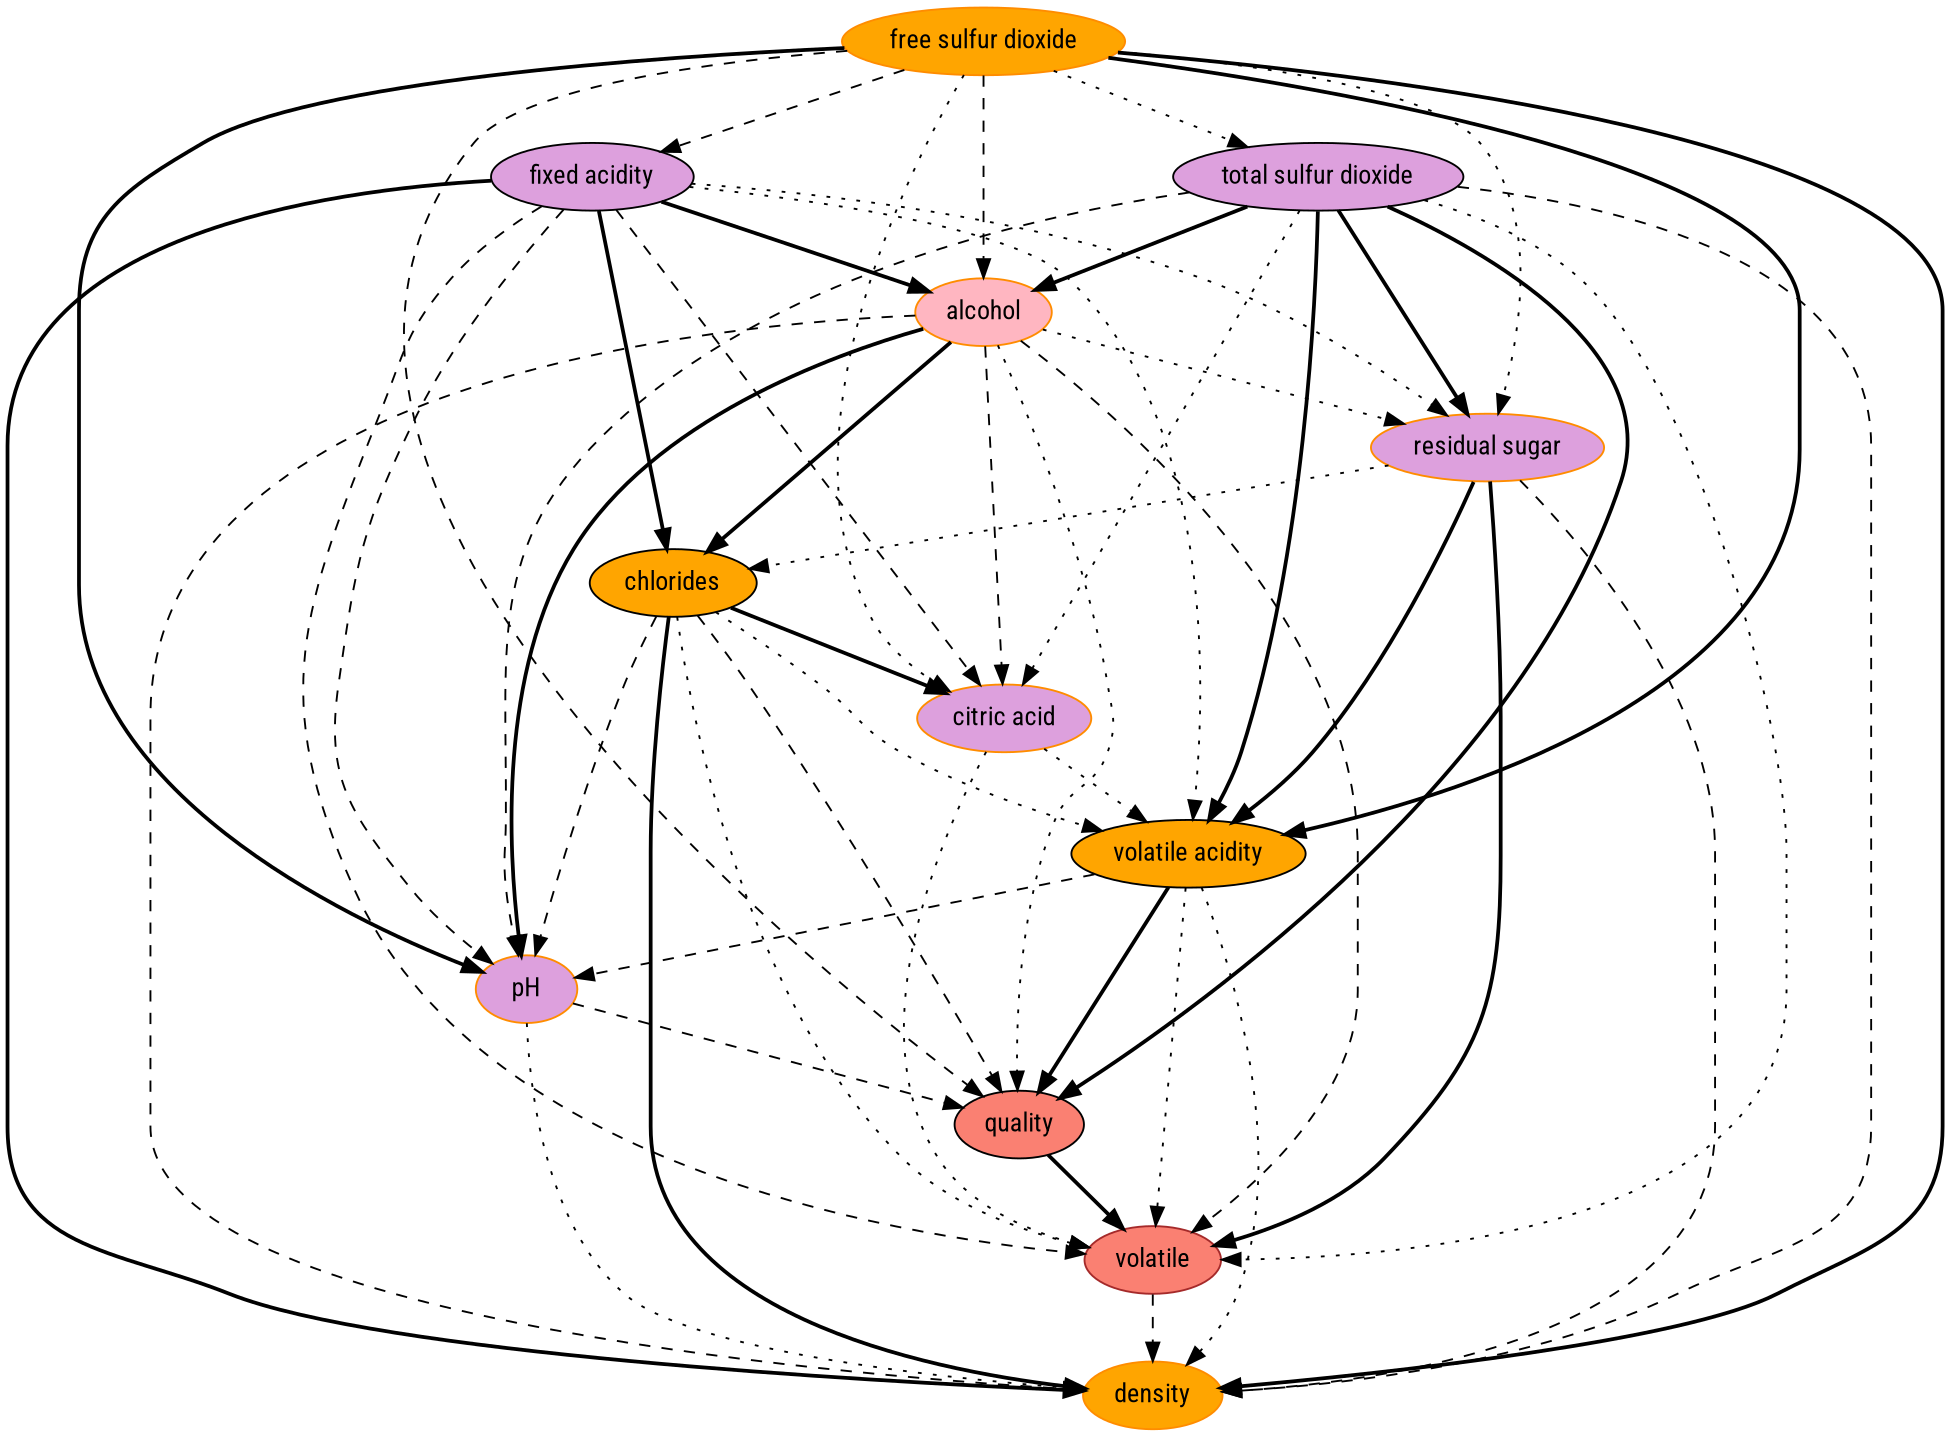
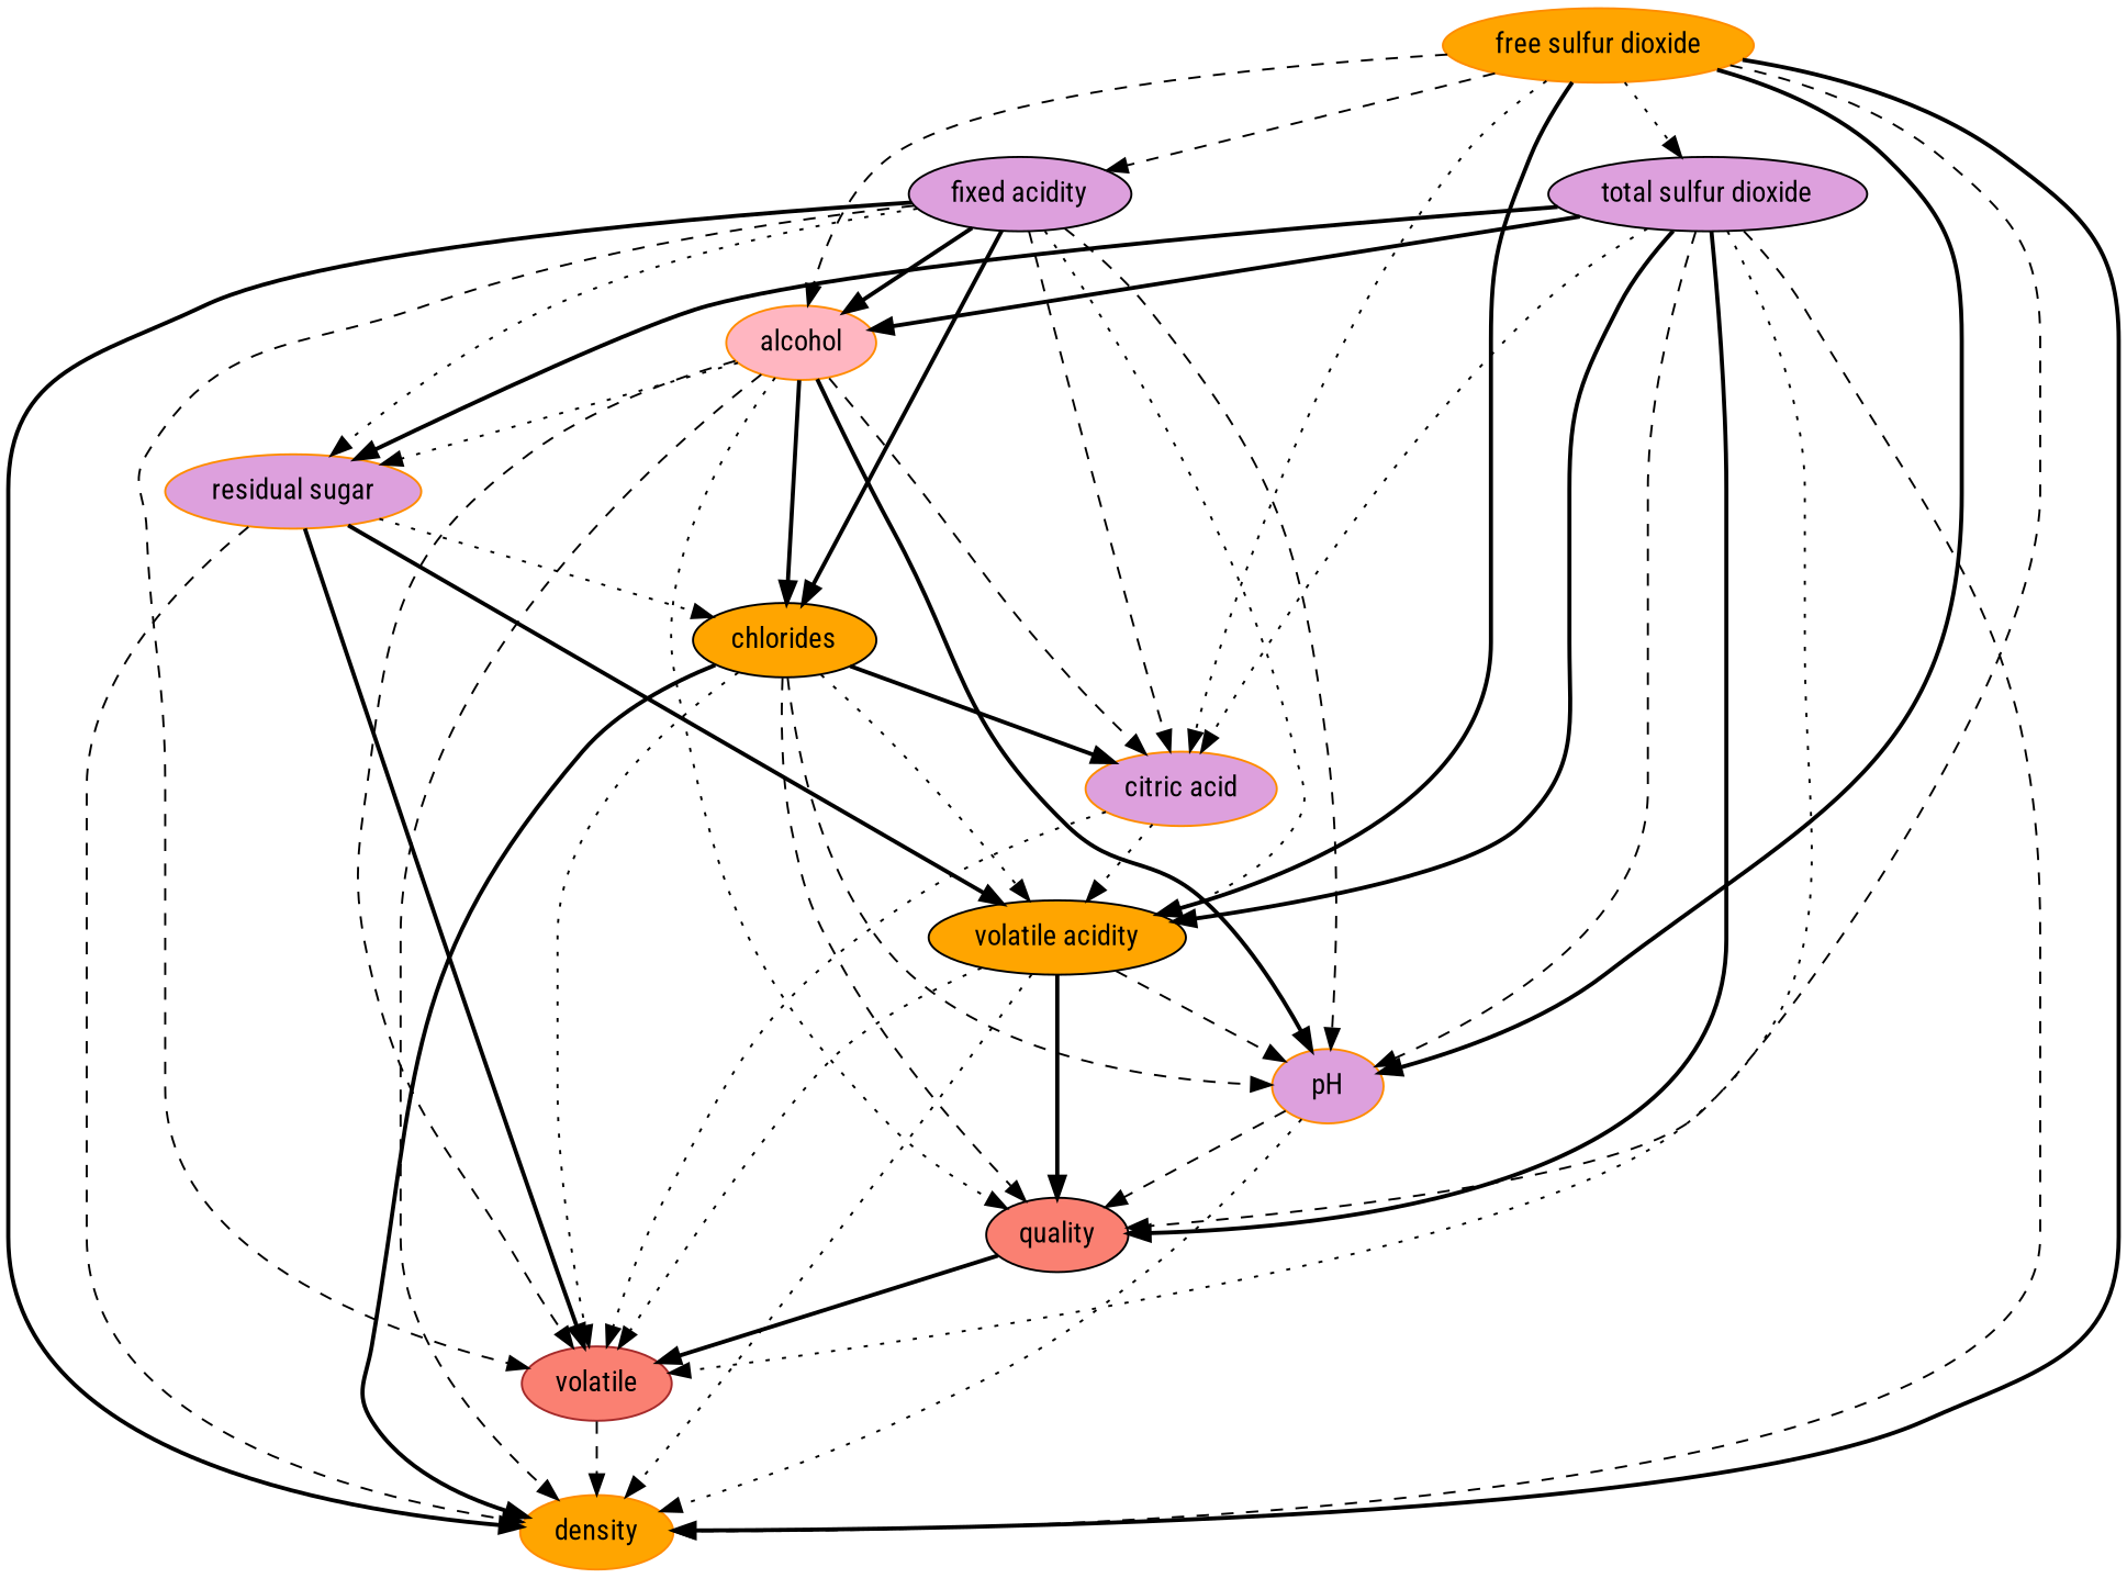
  strict digraph {
    fontname="Roboto Condensed"
    node [color=darkorange fillcolor=plum fontname="Roboto Condensed" style=filled]
    edge [fontname="Roboto Condensed" style=bold]
    n1 [color=black label="fixed acidity"]
    n2 [color=black fillcolor=orange label="volatile acidity"]
    n3 [label="citric acid"]
    n4 [label="residual sugar"]
    n5 [color=black fillcolor=orange label=chlorides]
    n6 [fillcolor=orange label=density]
    n7 [label=pH]
    n8 [color=brown fillcolor=salmon label=volatile]
    n9 [fillcolor=lightpink label=alcohol]
    n10 [color=black fillcolor=salmon label=quality]
    n11 [fillcolor=orange label="free sulfur dioxide"]
    n12 [color=black label="total sulfur dioxide"]
    n1 -> n2 [style=dotted]
    n1 -> n3 [style=dashed]
    n1 -> n4 [style=dotted]
    n1 -> n5
    n1 -> n6
    n1 -> n7 [style=dashed]
    n1 -> n8 [style=dashed]
    n1 -> n9
    n2 -> n6 [style=dotted]
    n2 -> n7 [style=dashed]
    n2 -> n8 [style=dotted]
    n2 -> n10
    n3 -> n2 [style=dotted]
    n3 -> n8 [style=dotted]
    n4 -> n2
    n4 -> n5 [style=dotted]
    n4 -> n6 [style=dashed]
    n4 -> n8
    n5 -> n2 [style=dotted]
    n5 -> n3
    n5 -> n6
    n5 -> n7 [style=dashed]
    n5 -> n8 [style=dotted]
    n5 -> n10 [style=dashed]
    n7 -> n6 [style=dotted]
    n7 -> n10 [style=dashed]
    n8 -> n6 [style=dashed]
    n9 -> n3 [style=dashed]
    n9 -> n4 [style=dotted]
    n9 -> n5
    n9 -> n6 [style=dashed]
    n9 -> n7
    n9 -> n8 [style=dashed]
    n9 -> n10 [style=dotted]
    n10 -> n8
    n11 -> n1 [style=dashed]
    n11 -> n2
    n11 -> n3 [style=dotted]
-   n11 -> n4 [style=dotted]
    n11 -> n6
    n11 -> n7
    n11 -> n9 [style=dashed]
    n11 -> n10 [style=dashed]
    n11 -> n12 [style=dotted]
    n12 -> n2
    n12 -> n3 [style=dotted]
    n12 -> n4
    n12 -> n6 [style=dashed]
    n12 -> n7 [style=dashed]
    n12 -> n8 [style=dotted]
    n12 -> n9
    n12 -> n10
  }
